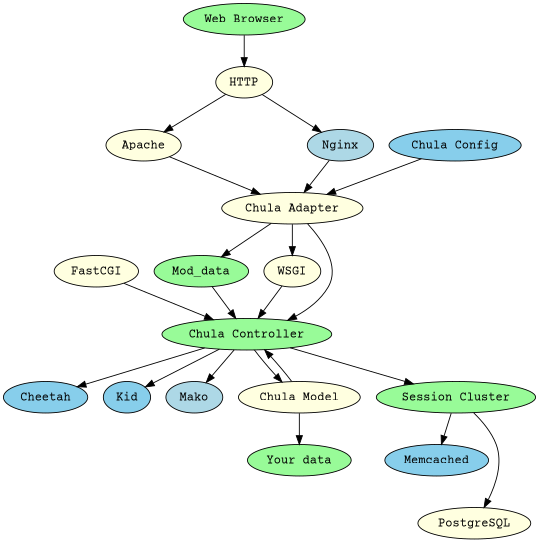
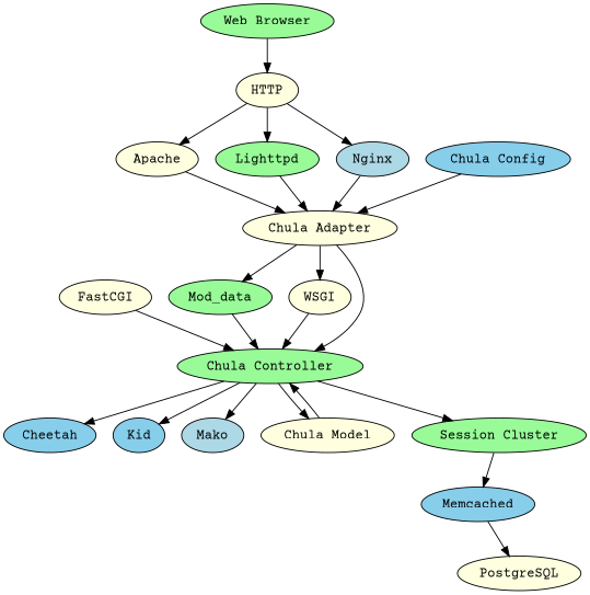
  digraph {
    fontname="Courier Prime"
    node [fillcolor=lightyellow fontname="Courier Prime" style=filled]
    edge [fontname="Courier Prime"]
    n1 [label="Chula Adapter"]
    n2 [fillcolor=palegreen label=Mod_data]
    n3 [label=WSGI]
    n4 [fillcolor=palegreen label="Chula Controller"]
    n5 [label=FastCGI]
    n6 [label=Apache]
    n7 [fillcolor=palegreen label="Web Browser"]
    HTTP
+   n9 [fillcolor=palegreen label=Lighttpd]
    n10 [fillcolor=lightblue label=Nginx]
    n11 [fillcolor=skyblue label=Cheetah]
    n12 [fillcolor=skyblue label="Chula Config"]
    n13 [fillcolor=skyblue label=Kid]
    n14 [fillcolor=lightblue label=Mako]
    n15 [label="Chula Model"]
    n16 [fillcolor=palegreen label="Session Cluster"]
-   n17 [fillcolor=palegreen label="Your data"]
    n18 [fillcolor=skyblue label=Memcached]
    n19 [label=PostgreSQL]
    n1 -> n2
    n1 -> n3
    n1 -> n4
    n2 -> n4
    n3 -> n4
    n4 -> n11
    n4 -> n13
    n4 -> n14
    n4 -> n15
    n4 -> n16
    n5 -> n4
    n6 -> n1
    n7 -> HTTP
    HTTP -> n6
+   HTTP -> n9
    HTTP -> n10
+   n9 -> n1
    n10 -> n1
    n12 -> n1
    n15 -> n4
-   n15 -> n17
    n16 -> n18
-   n16 -> n19
+   n18 -> n19
  }
